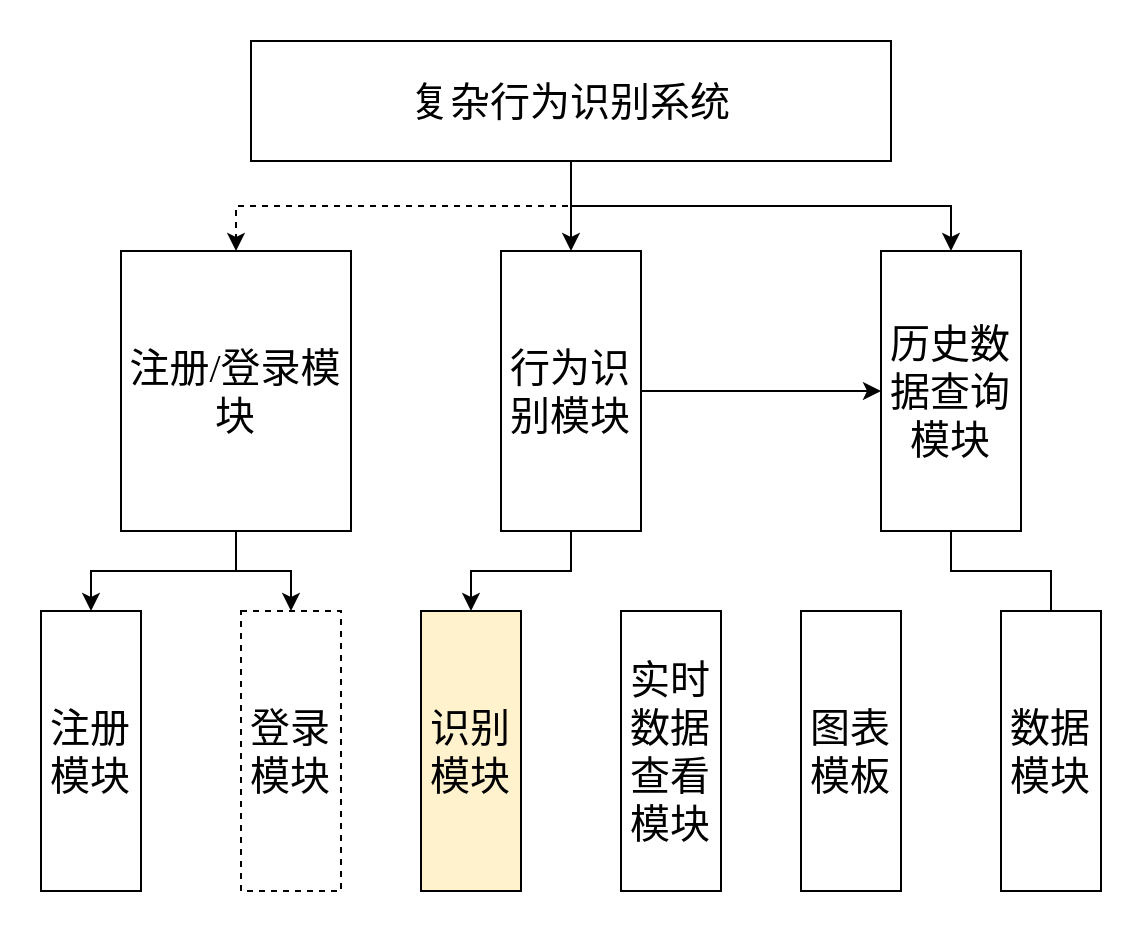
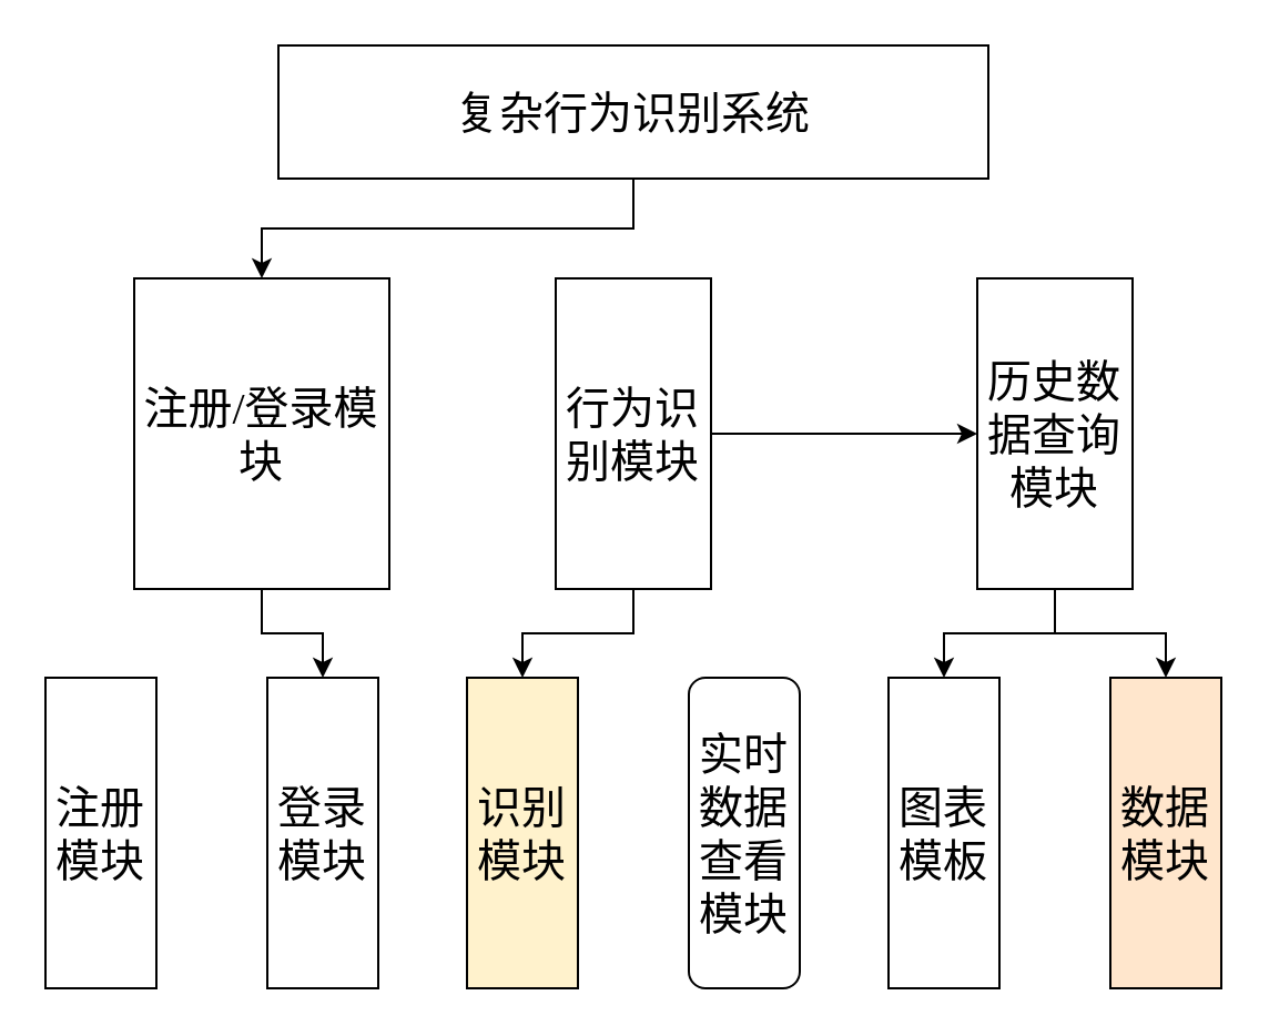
  <mxCell id="0" />
  <mxCell id="1" parent="0" />
- <mxCell id="2" value="" style="edgeStyle=orthogonalEdgeStyle;rounded=0;orthogonalLoop=1;jettySize=auto;html=1;fontSize=20;fontFamily=Times New Roman;" edge="1" parent="1" source="5" target="13"><mxGeometry relative="1" as="geometry" /></mxCell>
- <mxCell id="3" style="edgeStyle=orthogonalEdgeStyle;rounded=0;orthogonalLoop=1;jettySize=auto;html=1;entryX=0.5;entryY=0;entryDx=0;entryDy=0;fontSize=20;fontFamily=Times New Roman;dashed=1;" edge="1" parent="1" source="5" target="8"><mxGeometry relative="1" as="geometry" /></mxCell>
- <mxCell id="4" style="edgeStyle=orthogonalEdgeStyle;rounded=0;orthogonalLoop=1;jettySize=auto;html=1;fontSize=20;fontFamily=Times New Roman;" edge="1" parent="1" source="5" target="18"><mxGeometry relative="1" as="geometry" /></mxCell>
+ <mxCell id="3" style="edgeStyle=orthogonalEdgeStyle;rounded=0;orthogonalLoop=1;jettySize=auto;html=1;entryX=0.5;entryY=0;entryDx=0;entryDy=0;fontSize=20;fontFamily=Times New Roman;" edge="1" parent="1" source="5" target="8"><mxGeometry relative="1" as="geometry" /></mxCell>
  <mxCell id="5" value="复杂行为识别系统" style="rounded=0;whiteSpace=wrap;html=1;fontSize=20;fontFamily=Times New Roman;" vertex="1" parent="1"><mxGeometry x="125" y="20" width="320" height="60" as="geometry" /></mxCell>
- <mxCell id="6" value="" style="edgeStyle=orthogonalEdgeStyle;rounded=0;orthogonalLoop=1;jettySize=auto;html=1;entryX=0.5;entryY=0;entryDx=0;entryDy=0;fontSize=20;fontFamily=Times New Roman;" edge="1" parent="1" source="8" target="9"><mxGeometry relative="1" as="geometry" /></mxCell>
  <mxCell id="7" style="edgeStyle=orthogonalEdgeStyle;rounded=0;orthogonalLoop=1;jettySize=auto;html=1;entryX=0.5;entryY=0;entryDx=0;entryDy=0;fontSize=20;fontFamily=Times New Roman;" edge="1" parent="1" source="8" target="10"><mxGeometry relative="1" as="geometry" /></mxCell>
  <mxCell id="8" value="注册/登录模块" style="rounded=0;whiteSpace=wrap;html=1;fontSize=20;fontFamily=Times New Roman;" vertex="1" parent="1"><mxGeometry x="60" y="125" width="115" height="140" as="geometry" /></mxCell>
  <mxCell id="9" value="注册模块" style="rounded=0;whiteSpace=wrap;html=1;fontSize=20;fontFamily=Times New Roman;" vertex="1" parent="1"><mxGeometry x="20" y="305" width="50" height="140" as="geometry" /></mxCell>
- <mxCell id="10" value="登录模块" style="rounded=0;whiteSpace=wrap;html=1;fontSize=20;fontFamily=Times New Roman;dashed=1;" vertex="1" parent="1"><mxGeometry x="120" y="305" width="50" height="140" as="geometry" /></mxCell>
+ <mxCell id="10" value="登录模块" style="rounded=0;whiteSpace=wrap;html=1;fontSize=20;fontFamily=Times New Roman;" vertex="1" parent="1"><mxGeometry x="120" y="305" width="50" height="140" as="geometry" /></mxCell>
  <mxCell id="11" value="" style="edgeStyle=orthogonalEdgeStyle;rounded=0;orthogonalLoop=1;jettySize=auto;html=1;entryX=0.5;entryY=0;entryDx=0;entryDy=0;fontSize=20;fontFamily=Times New Roman;" edge="1" parent="1" source="13" target="14"><mxGeometry relative="1" as="geometry" /></mxCell>
  <mxCell id="12" style="edgeStyle=orthogonalEdgeStyle;rounded=0;orthogonalLoop=1;jettySize=auto;html=1;fontSize=20;fontFamily=Times New Roman;" edge="1" parent="1" source="13" target="18"><mxGeometry relative="1" as="geometry" /></mxCell>
  <mxCell id="13" value="行为识别模块" style="rounded=0;whiteSpace=wrap;html=1;fontSize=20;fontFamily=Times New Roman;" vertex="1" parent="1"><mxGeometry x="250" y="125" width="70" height="140" as="geometry" /></mxCell>
  <mxCell id="14" value="识别模块" style="rounded=0;whiteSpace=wrap;html=1;fontSize=20;fontFamily=Times New Roman;fillColor=#fff2cc;" vertex="1" parent="1"><mxGeometry x="210" y="305" width="50" height="140" as="geometry" /></mxCell>
- <mxCell id="15" value="实时数据查看模块" style="rounded=0;whiteSpace=wrap;html=1;fontSize=20;fontFamily=Times New Roman;" vertex="1" parent="1"><mxGeometry x="310" y="305" width="50" height="140" as="geometry" /></mxCell>
- <mxCell id="17" style="edgeStyle=orthogonalEdgeStyle;rounded=0;orthogonalLoop=1;jettySize=auto;html=1;entryX=0.5;entryY=0;entryDx=0;entryDy=0;fontSize=20;fontFamily=Times New Roman;endArrow=none;" edge="1" parent="1" source="18" target="20"><mxGeometry relative="1" as="geometry" /></mxCell>
+ <mxCell id="15" value="实时数据查看模块" style="whiteSpace=wrap;html=1;fontSize=20;fontFamily=Times New Roman;rounded=1;" vertex="1" parent="1"><mxGeometry x="310" y="305" width="50" height="140" as="geometry" /></mxCell>
+ <mxCell id="16" value="" style="edgeStyle=orthogonalEdgeStyle;rounded=0;orthogonalLoop=1;jettySize=auto;html=1;entryX=0.5;entryY=0;entryDx=0;entryDy=0;fontSize=20;fontFamily=Times New Roman;" edge="1" parent="1" source="18" target="19"><mxGeometry relative="1" as="geometry" /></mxCell>
+ <mxCell id="17" style="edgeStyle=orthogonalEdgeStyle;rounded=0;orthogonalLoop=1;jettySize=auto;html=1;entryX=0.5;entryY=0;entryDx=0;entryDy=0;fontSize=20;fontFamily=Times New Roman;" edge="1" parent="1" source="18" target="20"><mxGeometry relative="1" as="geometry" /></mxCell>
  <mxCell id="18" value="历史数据查询模块" style="rounded=0;whiteSpace=wrap;html=1;fontSize=20;fontFamily=Times New Roman;" vertex="1" parent="1"><mxGeometry x="440" y="125" width="70" height="140" as="geometry" /></mxCell>
  <mxCell id="19" value="图表模板" style="rounded=0;whiteSpace=wrap;html=1;fontSize=20;fontFamily=Times New Roman;" vertex="1" parent="1"><mxGeometry x="400" y="305" width="50" height="140" as="geometry" /></mxCell>
- <mxCell id="20" value="数据模块" style="rounded=0;whiteSpace=wrap;html=1;fontSize=20;fontFamily=Times New Roman;" vertex="1" parent="1"><mxGeometry x="500" y="305" width="50" height="140" as="geometry" /></mxCell>
+ <mxCell id="20" value="数据模块" style="rounded=0;whiteSpace=wrap;html=1;fontSize=20;fontFamily=Times New Roman;fillColor=#ffe6cc;" vertex="1" parent="1"><mxGeometry x="500" y="305" width="50" height="140" as="geometry" /></mxCell>
